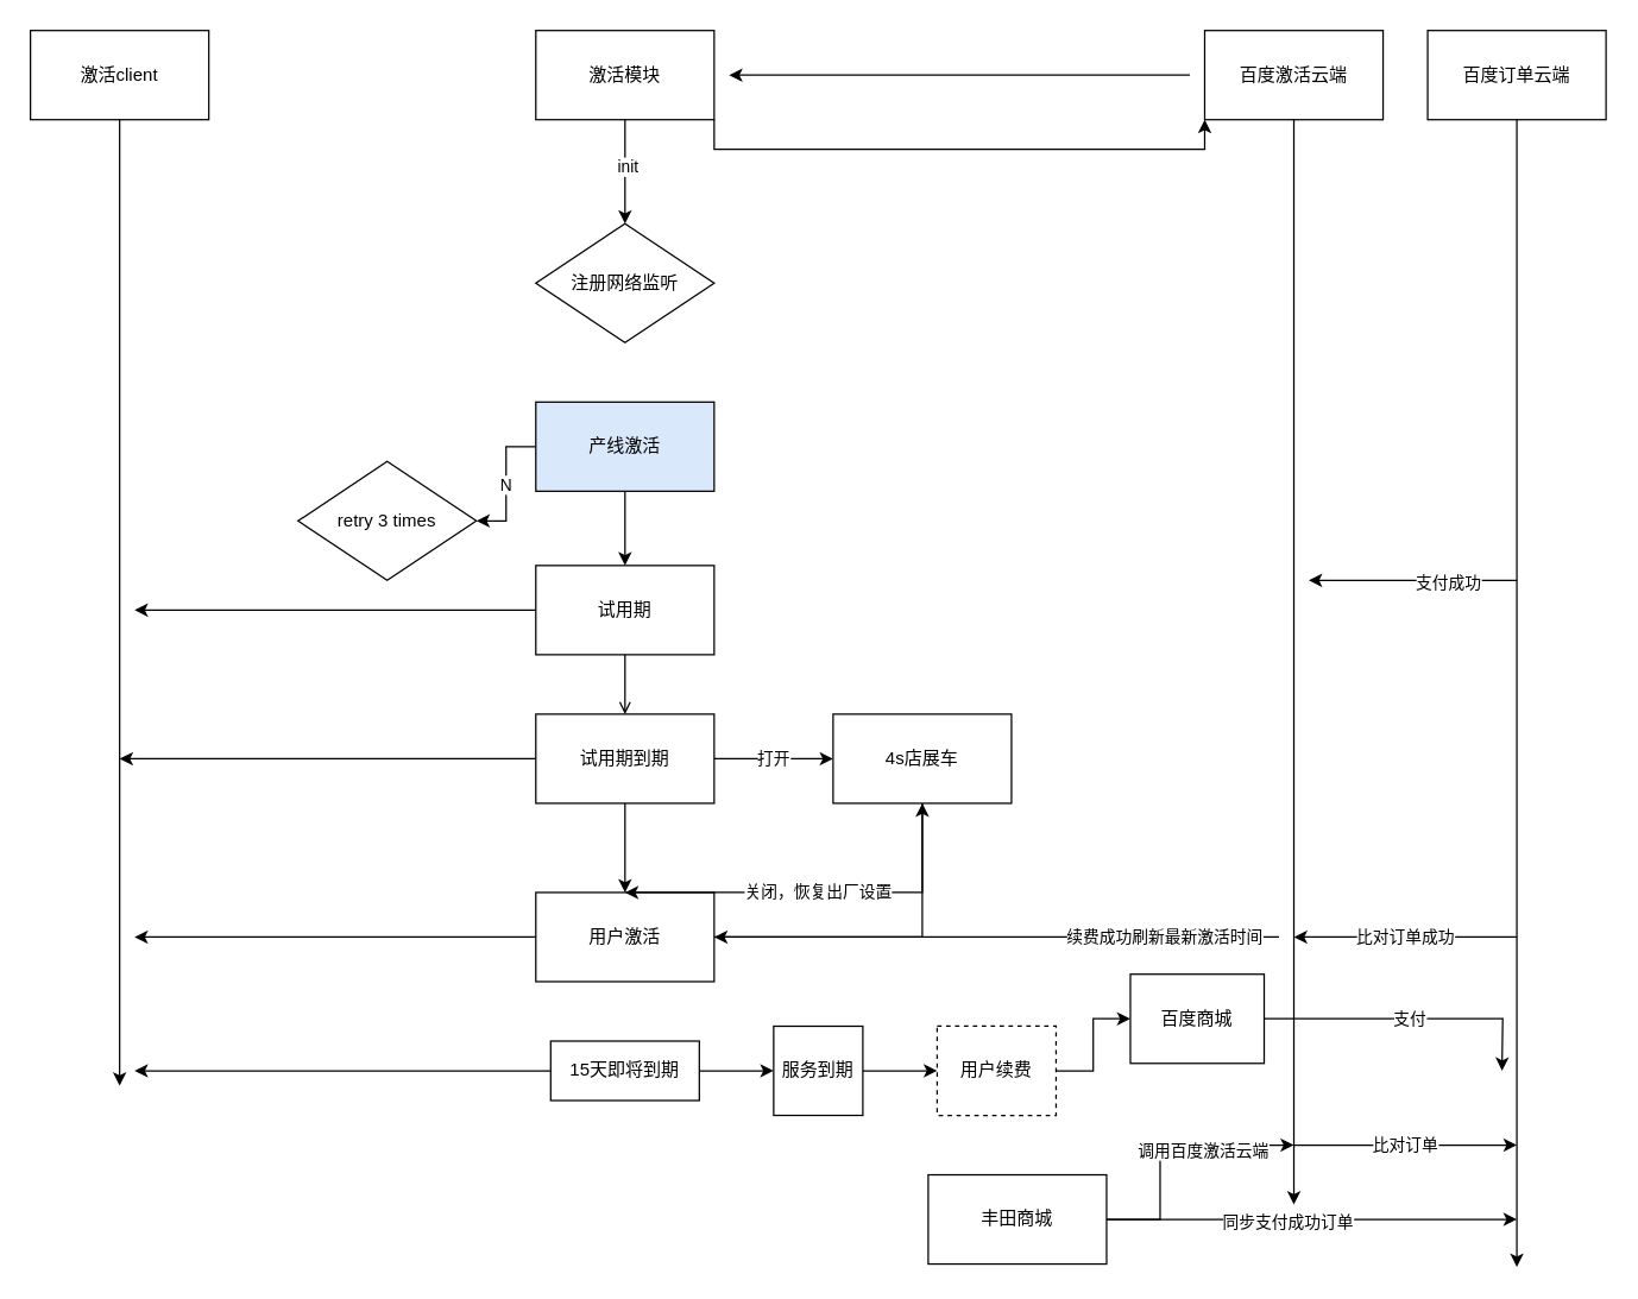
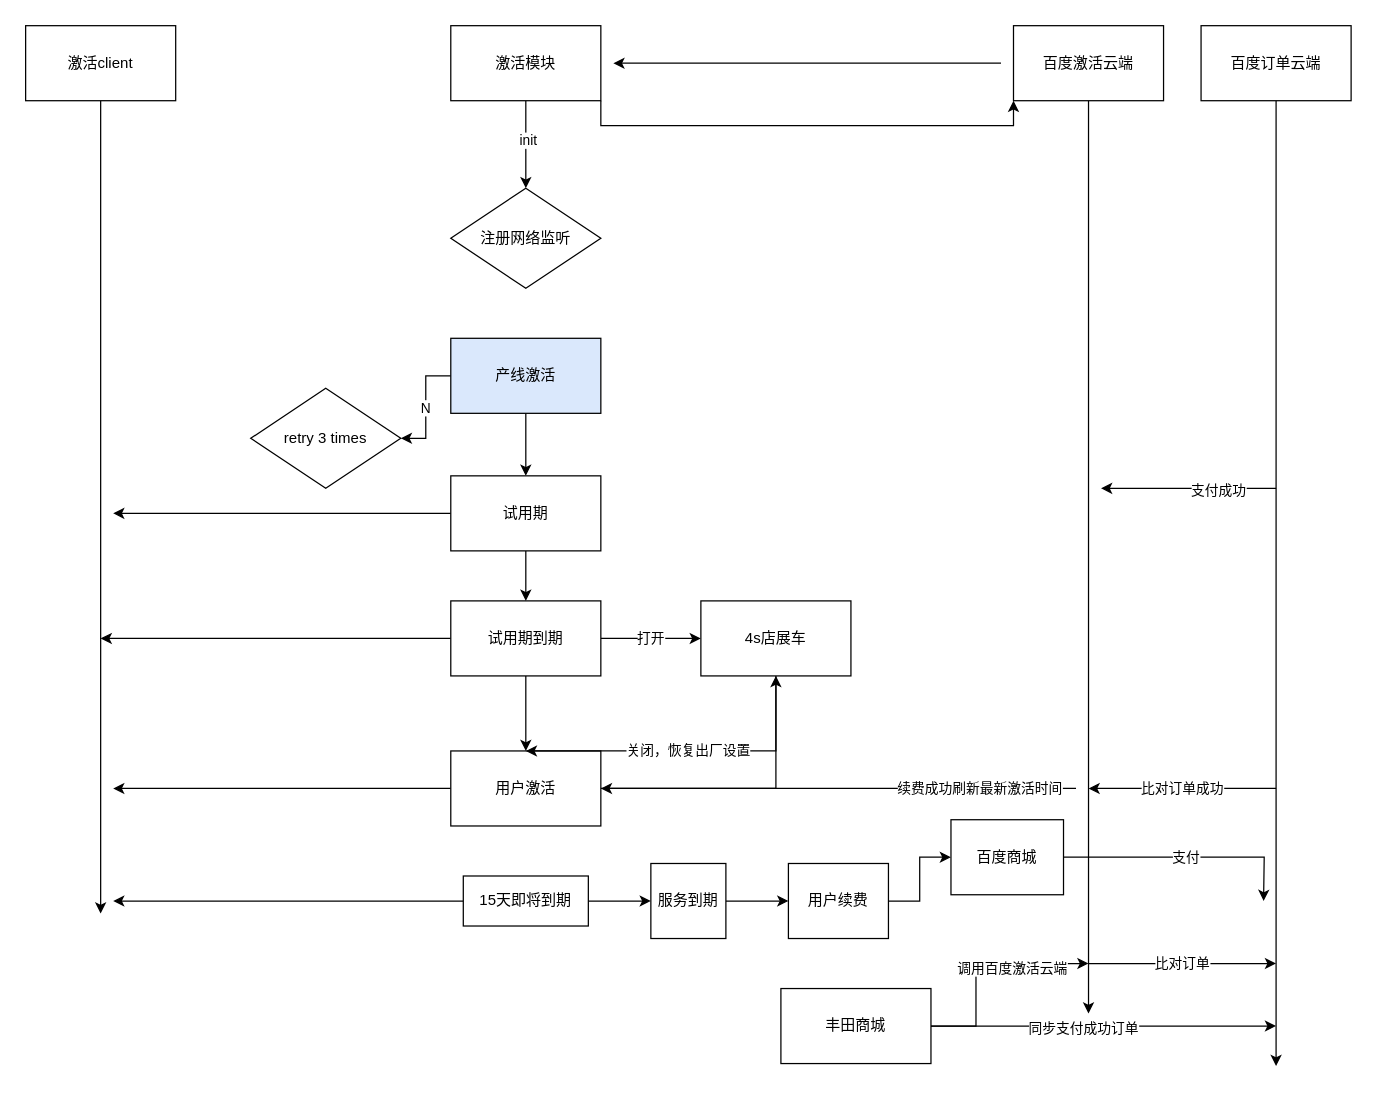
  <mxCell id="0" />
  <mxCell id="1" parent="0" />
  <mxCell id="2" value="" style="edgeStyle=orthogonalEdgeStyle;rounded=0;orthogonalLoop=1;jettySize=auto;html=1;" edge="1" parent="1" source="4" target="17"><mxGeometry relative="1" as="geometry" /></mxCell>
  <mxCell id="3" value="init" style="edgeLabel;html=1;align=center;verticalAlign=middle;resizable=0;points=[];" vertex="1" connectable="0" parent="2"><mxGeometry x="-0.114" y="1" relative="1" as="geometry"><mxPoint as="offset" /></mxGeometry></mxCell>
  <mxCell id="4" value="激活模块" style="whiteSpace=wrap;html=1;" vertex="1" parent="1"><mxGeometry x="360" y="20" width="120" height="60" as="geometry" /></mxCell>
  <mxCell id="5" value="" style="edgeStyle=orthogonalEdgeStyle;rounded=0;orthogonalLoop=1;jettySize=auto;html=1;" edge="1" parent="1" source="6"><mxGeometry relative="1" as="geometry"><mxPoint x="870" y="810" as="targetPoint" /><Array as="points"><mxPoint x="870" y="600" /></Array></mxGeometry></mxCell>
  <mxCell id="6" value="百度激活云端" style="whiteSpace=wrap;html=1;" vertex="1" parent="1"><mxGeometry x="810" y="20" width="120" height="60" as="geometry" /></mxCell>
  <mxCell id="7" value="" style="edgeStyle=orthogonalEdgeStyle;rounded=0;orthogonalLoop=1;jettySize=auto;html=1;" edge="1" parent="1" source="8"><mxGeometry relative="1" as="geometry"><mxPoint x="80" y="730" as="targetPoint" /></mxGeometry></mxCell>
  <mxCell id="8" value="激活client" style="whiteSpace=wrap;html=1;" vertex="1" parent="1"><mxGeometry x="20" y="20" width="120" height="60" as="geometry" /></mxCell>
  <mxCell id="9" value="" style="edgeStyle=orthogonalEdgeStyle;rounded=0;orthogonalLoop=1;jettySize=auto;html=1;" edge="1" parent="1" source="13" target="16"><mxGeometry relative="1" as="geometry" /></mxCell>
  <mxCell id="10" value="" style="edgeStyle=orthogonalEdgeStyle;rounded=0;orthogonalLoop=1;jettySize=auto;html=1;" edge="1" parent="1" source="13" target="18"><mxGeometry relative="1" as="geometry" /></mxCell>
  <mxCell id="11" value="N" style="edgeLabel;html=1;align=center;verticalAlign=middle;resizable=0;points=[];" vertex="1" connectable="0" parent="10"><mxGeometry y="-1" relative="1" as="geometry"><mxPoint as="offset" /></mxGeometry></mxCell>
  <mxCell id="12" value="" style="edgeStyle=orthogonalEdgeStyle;rounded=0;orthogonalLoop=1;jettySize=auto;html=1;exitX=1;exitY=1;exitDx=0;exitDy=0;entryX=0;entryY=1;entryDx=0;entryDy=0;" edge="1" parent="1" source="4" target="6"><mxGeometry relative="1" as="geometry"><mxPoint x="860" y="300" as="targetPoint" /></mxGeometry></mxCell>
  <mxCell id="13" value="产线激活" style="whiteSpace=wrap;html=1;fillColor=#dae8fc;" vertex="1" parent="1"><mxGeometry x="360" y="270" width="120" height="60" as="geometry" /></mxCell>
- <mxCell id="14" value="" style="edgeStyle=orthogonalEdgeStyle;rounded=0;orthogonalLoop=1;jettySize=auto;html=1;endArrow=open;" edge="1" parent="1" source="16" target="22"><mxGeometry relative="1" as="geometry" /></mxCell>
+ <mxCell id="14" value="" style="edgeStyle=orthogonalEdgeStyle;rounded=0;orthogonalLoop=1;jettySize=auto;html=1;" edge="1" parent="1" source="16" target="22"><mxGeometry relative="1" as="geometry" /></mxCell>
  <mxCell id="15" value="" style="edgeStyle=orthogonalEdgeStyle;rounded=0;orthogonalLoop=1;jettySize=auto;html=1;" edge="1" parent="1" source="16"><mxGeometry relative="1" as="geometry"><mxPoint x="90" y="410" as="targetPoint" /></mxGeometry></mxCell>
  <mxCell id="16" value="试用期" style="whiteSpace=wrap;html=1;" vertex="1" parent="1"><mxGeometry x="360" y="380" width="120" height="60" as="geometry" /></mxCell>
  <mxCell id="17" value="注册网络监听" style="rhombus;whiteSpace=wrap;html=1;" vertex="1" parent="1"><mxGeometry x="360" y="150" width="120" height="80" as="geometry" /></mxCell>
  <mxCell id="18" value="retry 3 times" style="rhombus;whiteSpace=wrap;html=1;" vertex="1" parent="1"><mxGeometry x="200" y="310" width="120" height="80" as="geometry" /></mxCell>
  <mxCell id="19" value="" style="edgeStyle=orthogonalEdgeStyle;rounded=0;orthogonalLoop=1;jettySize=auto;html=1;" edge="1" parent="1" source="22" target="25"><mxGeometry relative="1" as="geometry" /></mxCell>
  <mxCell id="20" value="打开" style="edgeStyle=orthogonalEdgeStyle;rounded=0;orthogonalLoop=1;jettySize=auto;html=1;" edge="1" parent="1" source="22" target="27"><mxGeometry relative="1" as="geometry" /></mxCell>
  <mxCell id="21" value="" style="edgeStyle=orthogonalEdgeStyle;rounded=0;orthogonalLoop=1;jettySize=auto;html=1;" edge="1" parent="1" source="22"><mxGeometry relative="1" as="geometry"><mxPoint x="80" y="510" as="targetPoint" /></mxGeometry></mxCell>
  <mxCell id="22" value="试用期到期" style="whiteSpace=wrap;html=1;" vertex="1" parent="1"><mxGeometry x="360" y="480" width="120" height="60" as="geometry" /></mxCell>
  <mxCell id="23" value="" style="edgeStyle=orthogonalEdgeStyle;rounded=0;orthogonalLoop=1;jettySize=auto;html=1;" edge="1" parent="1" source="25" target="27"><mxGeometry relative="1" as="geometry" /></mxCell>
  <mxCell id="24" value="" style="edgeStyle=orthogonalEdgeStyle;rounded=0;orthogonalLoop=1;jettySize=auto;html=1;" edge="1" parent="1" source="25"><mxGeometry relative="1" as="geometry"><mxPoint x="90" y="630" as="targetPoint" /></mxGeometry></mxCell>
  <mxCell id="25" value="用户激活" style="whiteSpace=wrap;html=1;" vertex="1" parent="1"><mxGeometry x="360" y="600" width="120" height="60" as="geometry" /></mxCell>
  <mxCell id="26" value="关闭，恢复出厂设置" style="edgeStyle=orthogonalEdgeStyle;rounded=0;orthogonalLoop=1;jettySize=auto;html=1;" edge="1" parent="1" source="27"><mxGeometry relative="1" as="geometry"><mxPoint x="420" y="600" as="targetPoint" /><Array as="points"><mxPoint x="620" y="600" /></Array></mxGeometry></mxCell>
  <mxCell id="27" value="4s店展车" style="whiteSpace=wrap;html=1;" vertex="1" parent="1"><mxGeometry x="560" y="480" width="120" height="60" as="geometry" /></mxCell>
  <mxCell id="28" value="" style="edgeStyle=orthogonalEdgeStyle;rounded=0;orthogonalLoop=1;jettySize=auto;html=1;" edge="1" parent="1" source="30" target="32"><mxGeometry relative="1" as="geometry" /></mxCell>
  <mxCell id="29" value="" style="edgeStyle=orthogonalEdgeStyle;rounded=0;orthogonalLoop=1;jettySize=auto;html=1;" edge="1" parent="1" source="30"><mxGeometry relative="1" as="geometry"><mxPoint x="90" y="720" as="targetPoint" /></mxGeometry></mxCell>
  <mxCell id="30" value="15天即将到期" style="whiteSpace=wrap;html=1;" vertex="1" parent="1"><mxGeometry x="370" y="700" width="100" height="40" as="geometry" /></mxCell>
  <mxCell id="31" value="" style="edgeStyle=orthogonalEdgeStyle;rounded=0;orthogonalLoop=1;jettySize=auto;html=1;" edge="1" parent="1" source="32" target="34"><mxGeometry relative="1" as="geometry" /></mxCell>
  <mxCell id="32" value="服务到期" style="whiteSpace=wrap;html=1;" vertex="1" parent="1"><mxGeometry x="520" y="690" width="60" height="60" as="geometry" /></mxCell>
  <mxCell id="33" value="" style="edgeStyle=orthogonalEdgeStyle;rounded=0;orthogonalLoop=1;jettySize=auto;html=1;" edge="1" parent="1" source="34" target="36"><mxGeometry relative="1" as="geometry" /></mxCell>
- <mxCell id="34" value="用户续费" style="whiteSpace=wrap;html=1;dashed=1;" vertex="1" parent="1"><mxGeometry x="630" y="690" width="80" height="60" as="geometry" /></mxCell>
+ <mxCell id="34" value="用户续费" style="whiteSpace=wrap;html=1;" vertex="1" parent="1"><mxGeometry x="630" y="690" width="80" height="60" as="geometry" /></mxCell>
  <mxCell id="35" value="支付" style="edgeStyle=orthogonalEdgeStyle;rounded=0;orthogonalLoop=1;jettySize=auto;html=1;" edge="1" parent="1" source="36"><mxGeometry relative="1" as="geometry"><mxPoint x="1010" y="720" as="targetPoint" /></mxGeometry></mxCell>
  <mxCell id="36" value="百度商城" style="whiteSpace=wrap;html=1;" vertex="1" parent="1"><mxGeometry x="760" y="655" width="90" height="60" as="geometry" /></mxCell>
  <mxCell id="37" value="" style="edgeStyle=orthogonalEdgeStyle;rounded=0;orthogonalLoop=1;jettySize=auto;html=1;" edge="1" parent="1" source="41"><mxGeometry relative="1" as="geometry"><mxPoint x="1020" y="820" as="targetPoint" /></mxGeometry></mxCell>
  <mxCell id="38" value="同步支付成功订单" style="edgeLabel;html=1;align=center;verticalAlign=middle;resizable=0;points=[];" vertex="1" connectable="0" parent="37"><mxGeometry x="-0.123" y="-1" relative="1" as="geometry"><mxPoint as="offset" /></mxGeometry></mxCell>
  <mxCell id="39" value="" style="edgeStyle=orthogonalEdgeStyle;rounded=0;orthogonalLoop=1;jettySize=auto;html=1;" edge="1" parent="1" source="41"><mxGeometry relative="1" as="geometry"><mxPoint x="870" y="770" as="targetPoint" /><Array as="points"><mxPoint x="780" y="820" /><mxPoint x="780" y="770" /></Array></mxGeometry></mxCell>
  <mxCell id="40" value="调用百度激活云端" style="edgeLabel;html=1;align=center;verticalAlign=middle;resizable=0;points=[];" vertex="1" connectable="0" parent="39"><mxGeometry x="0.301" y="-3" relative="1" as="geometry"><mxPoint as="offset" /></mxGeometry></mxCell>
  <mxCell id="41" value="丰田商城" style="whiteSpace=wrap;html=1;" vertex="1" parent="1"><mxGeometry x="624" y="790" width="120" height="60" as="geometry" /></mxCell>
  <mxCell id="42" value="" style="edgeStyle=orthogonalEdgeStyle;rounded=0;orthogonalLoop=1;jettySize=auto;html=1;" edge="1" parent="1" source="43"><mxGeometry relative="1" as="geometry"><mxPoint x="1020" y="852" as="targetPoint" /><Array as="points"><mxPoint x="1020" y="460" /><mxPoint x="1020" y="460" /></Array></mxGeometry></mxCell>
  <mxCell id="43" value="百度订单云端" style="whiteSpace=wrap;html=1;" vertex="1" parent="1"><mxGeometry x="960" y="20" width="120" height="60" as="geometry" /></mxCell>
  <mxCell id="44" value="" style="endArrow=classic;html=1;rounded=0;" edge="1" parent="1"><mxGeometry width="50" height="50" relative="1" as="geometry"><mxPoint x="1020" y="390" as="sourcePoint" /><mxPoint x="880" y="390" as="targetPoint" /></mxGeometry></mxCell>
  <mxCell id="45" value="支付成功" style="edgeLabel;html=1;align=center;verticalAlign=middle;resizable=0;points=[];" vertex="1" connectable="0" parent="44"><mxGeometry x="-0.329" y="1" relative="1" as="geometry"><mxPoint as="offset" /></mxGeometry></mxCell>
  <mxCell id="46" value="" style="endArrow=classic;html=1;rounded=0;entryX=1;entryY=0.5;entryDx=0;entryDy=0;" edge="1" parent="1" target="25"><mxGeometry width="50" height="50" relative="1" as="geometry"><mxPoint x="860" y="630" as="sourcePoint" /><mxPoint x="570" y="370" as="targetPoint" /></mxGeometry></mxCell>
  <mxCell id="47" value="续费成功刷新最新激活时间" style="edgeLabel;html=1;align=center;verticalAlign=middle;resizable=0;points=[];" vertex="1" connectable="0" parent="46"><mxGeometry x="-0.59" y="-1" relative="1" as="geometry"><mxPoint as="offset" /></mxGeometry></mxCell>
  <mxCell id="48" value="比对订单" style="endArrow=classic;html=1;rounded=0;" edge="1" parent="1"><mxGeometry width="50" height="50" relative="1" as="geometry"><mxPoint x="870" y="770" as="sourcePoint" /><mxPoint x="1020" y="770" as="targetPoint" /></mxGeometry></mxCell>
  <mxCell id="49" value="比对订单成功" style="endArrow=classic;html=1;rounded=0;" edge="1" parent="1"><mxGeometry width="50" height="50" relative="1" as="geometry"><mxPoint x="1020" y="630" as="sourcePoint" /><mxPoint x="870" y="630" as="targetPoint" /></mxGeometry></mxCell>
  <mxCell id="50" value="" style="endArrow=classic;html=1;rounded=0;" edge="1" parent="1"><mxGeometry width="50" height="50" relative="1" as="geometry"><mxPoint x="800" y="50" as="sourcePoint" /><mxPoint x="490" y="50" as="targetPoint" /></mxGeometry></mxCell>
